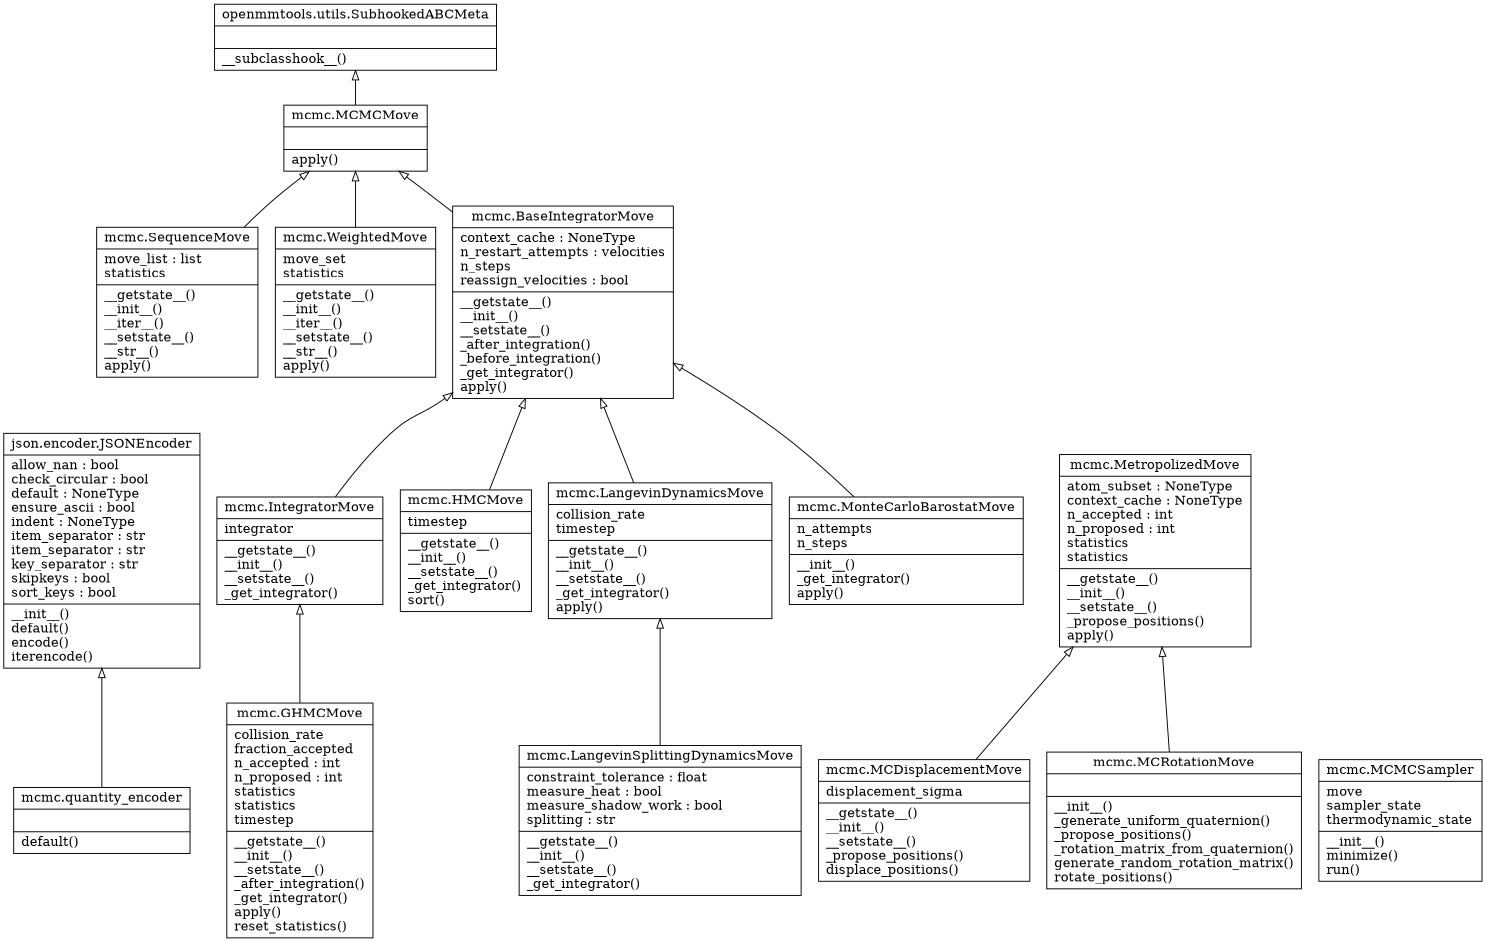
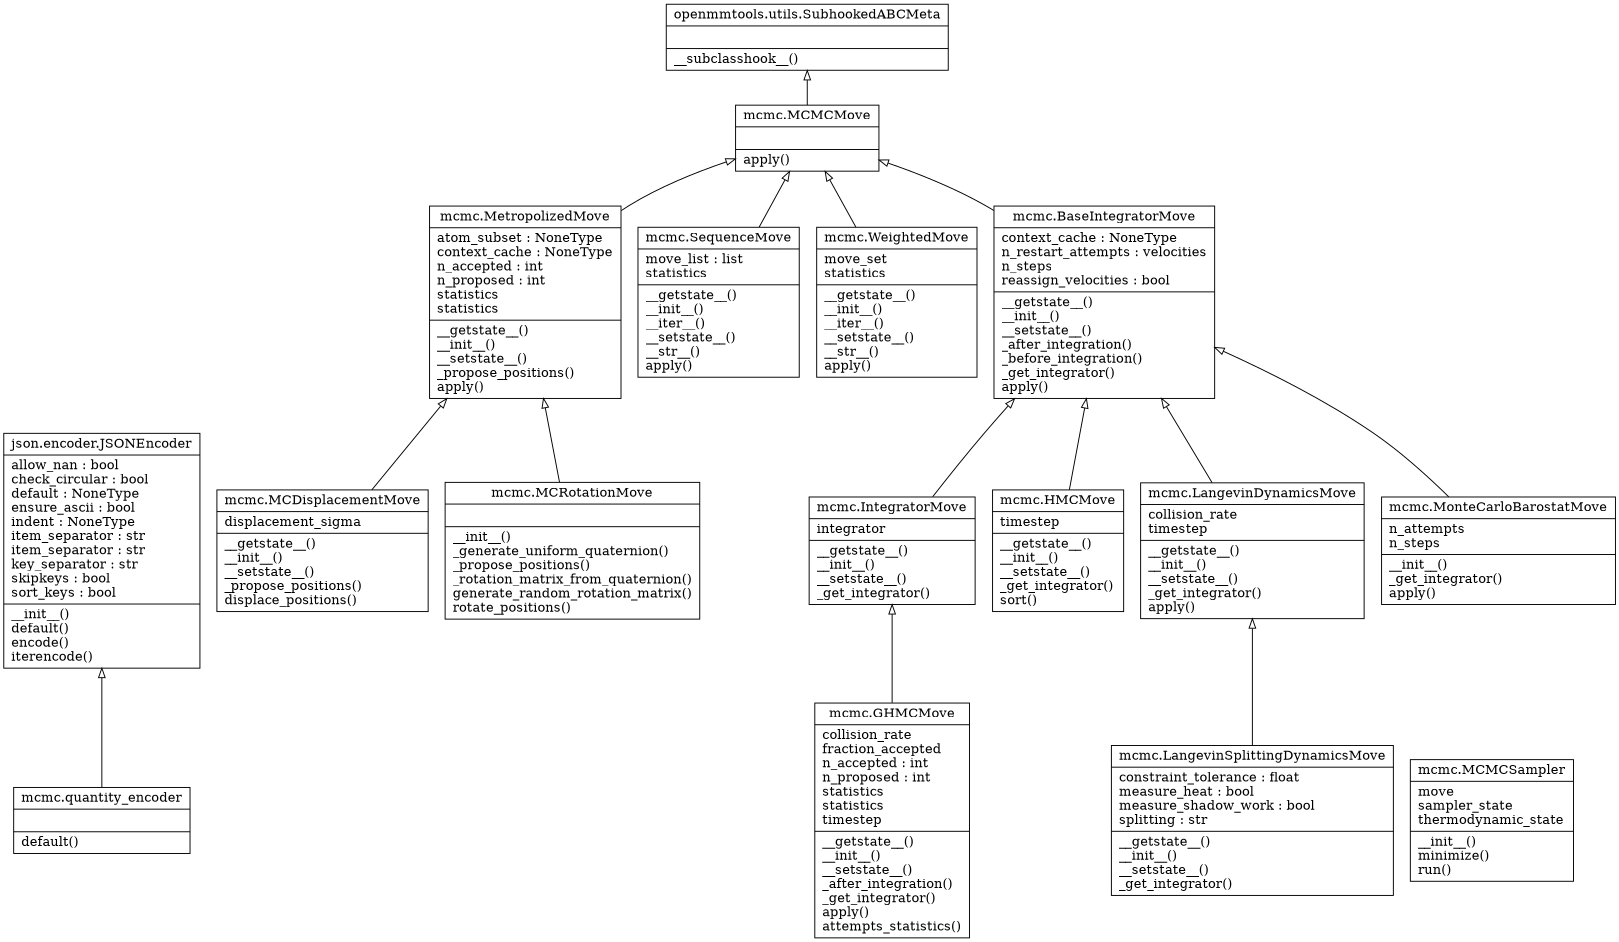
  digraph {
    rankdir=BT
    node [shape=record]
    edge [arrowhead=empty arrowtail=none]
    n1 [label="{json.encoder.JSONEncoder|allow_nan : bool\lcheck_circular : bool\ldefault : NoneType\lensure_ascii : bool\lindent : NoneType\litem_separator : str\litem_separator : str\lkey_separator : str\lskipkeys : bool\lsort_keys : bool\l|__init__()\ldefault()\lencode()\literencode()\l}"]
    n2 [label="{mcmc.BaseIntegratorMove|context_cache : NoneType\ln_restart_attempts : velocities\ln_steps\lreassign_velocities : bool\l|__getstate__()\l__init__()\l__setstate__()\l_after_integration()\l_before_integration()\l_get_integrator()\lapply()\l}"]
    n3 [label="{mcmc.MCMCMove|\l|apply()\l}"]
    n4 [label="{openmmtools.utils.SubhookedABCMeta|\l|__subclasshook__()\l}"]
-   n5 [label="{mcmc.GHMCMove|collision_rate\lfraction_accepted\ln_accepted : int\ln_proposed : int\lstatistics\lstatistics\ltimestep\l|__getstate__()\l__init__()\l__setstate__()\l_after_integration()\l_get_integrator()\lapply()\lreset_statistics()\l}"]
+   n5 [label="{mcmc.GHMCMove|collision_rate\lfraction_accepted\ln_accepted : int\ln_proposed : int\lstatistics\lstatistics\ltimestep\l|__getstate__()\l__init__()\l__setstate__()\l_after_integration()\l_get_integrator()\lapply()\lattempts_statistics()\l}"]
    n6 [label="{mcmc.IntegratorMove|integrator\l|__getstate__()\l__init__()\l__setstate__()\l_get_integrator()\l}"]
    n7 [label="{mcmc.HMCMove|timestep\l|__getstate__()\l__init__()\l__setstate__()\l_get_integrator()\lsort()\l}"]
    n8 [label="{mcmc.LangevinDynamicsMove|collision_rate\ltimestep\l|__getstate__()\l__init__()\l__setstate__()\l_get_integrator()\lapply()\l}"]
    n9 [label="{mcmc.LangevinSplittingDynamicsMove|constraint_tolerance : float\lmeasure_heat : bool\lmeasure_shadow_work : bool\lsplitting : str\l|__getstate__()\l__init__()\l__setstate__()\l_get_integrator()\l}"]
    n10 [label="{mcmc.MCDisplacementMove|displacement_sigma\l|__getstate__()\l__init__()\l__setstate__()\l_propose_positions()\ldisplace_positions()\l}"]
    n11 [label="{mcmc.MetropolizedMove|atom_subset : NoneType\lcontext_cache : NoneType\ln_accepted : int\ln_proposed : int\lstatistics\lstatistics\l|__getstate__()\l__init__()\l__setstate__()\l_propose_positions()\lapply()\l}"]
    n12 [label="{mcmc.MCMCSampler|move\lsampler_state\lthermodynamic_state\l|__init__()\lminimize()\lrun()\l}"]
    n13 [label="{mcmc.MCRotationMove|\l|__init__()\l_generate_uniform_quaternion()\l_propose_positions()\l_rotation_matrix_from_quaternion()\lgenerate_random_rotation_matrix()\lrotate_positions()\l}"]
    n14 [label="{mcmc.MonteCarloBarostatMove|n_attempts\ln_steps\l|__init__()\l_get_integrator()\lapply()\l}"]
    n15 [label="{mcmc.SequenceMove|move_list : list\lstatistics\l|__getstate__()\l__init__()\l__iter__()\l__setstate__()\l__str__()\lapply()\l}"]
    n16 [label="{mcmc.WeightedMove|move_set\lstatistics\l|__getstate__()\l__init__()\l__iter__()\l__setstate__()\l__str__()\lapply()\l}"]
    n17 [label="{mcmc.quantity_encoder|\l|default()\l}"]
    n2 -> n3
    n3 -> n4
    n5 -> n6
    n6 -> n2
    n7 -> n2
    n8 -> n2
    n9 -> n8
    n10 -> n11
+   n11 -> n3
    n13 -> n11
    n14 -> n2
    n15 -> n3
    n16 -> n3
    n17 -> n1
  }
